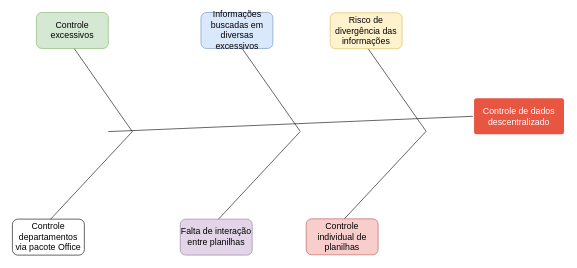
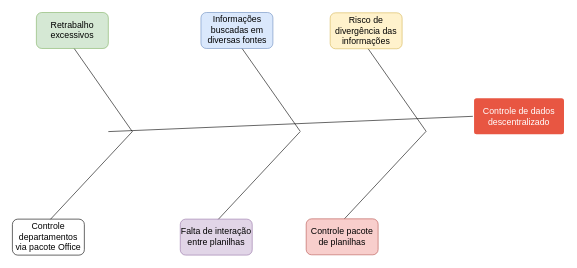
  <mxCell id="0" />
  <mxCell id="1" parent="0" />
  <mxCell id="2" value="&lt;span style=&quot;font-weight: normal&quot; id=&quot;docs-internal-guid-cc4ac476-7fff-1953-bd42-7ebf22c67d3a&quot;&gt;&lt;span style=&quot;font-size: 11pt; font-family: arial; background-color: transparent; vertical-align: baseline; white-space: pre-wrap;&quot;&gt;Controle de dados descentralizado&lt;/span&gt;&lt;/span&gt;" style="rounded=1;whiteSpace=wrap;html=1;shadow=0;labelBackgroundColor=none;strokeColor=none;strokeWidth=3;fillColor=#e85642;fontFamily=Helvetica;fontSize=14;fontColor=#FFFFFF;align=center;spacing=5;fontStyle=1;arcSize=7;perimeterSpacing=2;" parent="1" vertex="1"><mxGeometry x="790" y="163.5" width="150" height="60" as="geometry" /></mxCell>
  <mxCell id="3" value="" style="endArrow=none;html=1;fontColor=#FFFFFF;entryX=0;entryY=0.5;entryDx=0;entryDy=0;" parent="1" target="2" edge="1"><mxGeometry width="50" height="50" relative="1" as="geometry"><mxPoint x="180" y="219" as="sourcePoint" /><mxPoint x="760" y="188.5" as="targetPoint" /></mxGeometry></mxCell>
  <mxCell id="4" value="" style="endArrow=none;html=1;fontColor=#FFFFFF;exitX=0.5;exitY=0;exitDx=0;exitDy=0;" parent="1" edge="1"><mxGeometry width="50" height="50" relative="1" as="geometry"><mxPoint x="80" y="369" as="sourcePoint" /><mxPoint x="220" y="219" as="targetPoint" /></mxGeometry></mxCell>
  <mxCell id="5" value="&lt;span id=&quot;docs-internal-guid-cc24f2dd-7fff-4fbd-4ff6-2c5537bb46c6&quot;&gt;&lt;span style=&quot;font-size: 11pt ; font-family: &amp;#34;arial&amp;#34; ; background-color: transparent ; vertical-align: baseline ; white-space: pre-wrap&quot;&gt;Controle departamentos via pacote Office&lt;br&gt;&lt;/span&gt;&lt;/span&gt;" style="rounded=1;whiteSpace=wrap;html=1;align=center;" parent="1" vertex="1"><mxGeometry x="20" y="365" width="120" height="60" as="geometry" /></mxCell>
  <mxCell id="6" value="" style="endArrow=none;html=1;fontColor=#FFFFFF;" parent="1" edge="1"><mxGeometry width="50" height="50" relative="1" as="geometry"><mxPoint x="120" y="76" as="sourcePoint" /><mxPoint x="220" y="219" as="targetPoint" /></mxGeometry></mxCell>
- <mxCell id="7" value="&lt;span id=&quot;docs-internal-guid-c84b7f23-7fff-ed1c-a72b-8480ec85cecf&quot;&gt;&lt;span style=&quot;font-size: 11pt ; font-family: &amp;#34;arial&amp;#34; ; background-color: transparent ; vertical-align: baseline ; white-space: pre-wrap&quot;&gt;Controle excessivos&lt;/span&gt;&lt;/span&gt;" style="rounded=1;whiteSpace=wrap;html=1;fillColor=#d5e8d4;strokeColor=#82b366;" parent="1" vertex="1"><mxGeometry x="60" y="20.357" width="120" height="60" as="geometry" /></mxCell>
+ <mxCell id="7" value="&lt;span id=&quot;docs-internal-guid-c84b7f23-7fff-ed1c-a72b-8480ec85cecf&quot;&gt;&lt;span style=&quot;font-size: 11pt ; font-family: &amp;#34;arial&amp;#34; ; background-color: transparent ; vertical-align: baseline ; white-space: pre-wrap&quot;&gt;Retrabalho excessivos&lt;/span&gt;&lt;/span&gt;" style="rounded=1;whiteSpace=wrap;html=1;fillColor=#d5e8d4;strokeColor=#82b366;" parent="1" vertex="1"><mxGeometry x="60" y="20.357" width="120" height="60" as="geometry" /></mxCell>
  <mxCell id="8" value="" style="endArrow=none;html=1;fontColor=#FFFFFF;" parent="1" edge="1"><mxGeometry width="50" height="50" relative="1" as="geometry"><mxPoint x="400" y="76" as="sourcePoint" /><mxPoint x="500" y="218.5" as="targetPoint" /></mxGeometry></mxCell>
- <mxCell id="9" value="&lt;span id=&quot;docs-internal-guid-c84b7f23-7fff-ed1c-a72b-8480ec85cecf&quot;&gt;&lt;span style=&quot;font-size: 11pt ; font-family: &amp;#34;arial&amp;#34; ; background-color: transparent ; vertical-align: baseline ; white-space: pre-wrap&quot;&gt;Informações buscadas em diversas excessivos&lt;/span&gt;&lt;/span&gt;" style="rounded=1;whiteSpace=wrap;html=1;fillColor=#dae8fc;strokeColor=#6c8ebf;" parent="1" vertex="1"><mxGeometry x="334.5" y="20.357" width="120" height="60" as="geometry" /></mxCell>
+ <mxCell id="9" value="&lt;span id=&quot;docs-internal-guid-c84b7f23-7fff-ed1c-a72b-8480ec85cecf&quot;&gt;&lt;span style=&quot;font-size: 11pt ; font-family: &amp;#34;arial&amp;#34; ; background-color: transparent ; vertical-align: baseline ; white-space: pre-wrap&quot;&gt;Informações buscadas em diversas fontes&lt;/span&gt;&lt;/span&gt;" style="rounded=1;whiteSpace=wrap;html=1;fillColor=#dae8fc;strokeColor=#6c8ebf;" parent="1" vertex="1"><mxGeometry x="334.5" y="20.357" width="120" height="60" as="geometry" /></mxCell>
  <mxCell id="10" value="" style="endArrow=none;html=1;fontColor=#FFFFFF;exitX=0.5;exitY=0;exitDx=0;exitDy=0;" parent="1" edge="1"><mxGeometry width="50" height="50" relative="1" as="geometry"><mxPoint x="360" y="369" as="sourcePoint" /><mxPoint x="500" y="219" as="targetPoint" /></mxGeometry></mxCell>
  <mxCell id="11" value="&lt;font face=&quot;arial&quot;&gt;&lt;span style=&quot;font-size: 14.667px ; white-space: pre-wrap&quot;&gt;Falta de interação entre planilhas&lt;/span&gt;&lt;/font&gt;" style="rounded=1;whiteSpace=wrap;html=1;align=center;fillColor=#e1d5e7;strokeColor=#9673a6;" parent="1" vertex="1"><mxGeometry x="300" y="365" width="120" height="60" as="geometry" /></mxCell>
  <mxCell id="12" value="" style="endArrow=none;html=1;fontColor=#FFFFFF;" parent="1" edge="1"><mxGeometry width="50" height="50" relative="1" as="geometry"><mxPoint x="610" y="76" as="sourcePoint" /><mxPoint x="710" y="218.5" as="targetPoint" /></mxGeometry></mxCell>
  <mxCell id="13" value="&lt;font face=&quot;arial&quot;&gt;&lt;span style=&quot;font-size: 14.667px ; white-space: pre-wrap&quot;&gt;Risco de divergência das informações&lt;/span&gt;&lt;/font&gt;" style="rounded=1;whiteSpace=wrap;html=1;fillColor=#fff2cc;strokeColor=#d6b656;" parent="1" vertex="1"><mxGeometry x="550" y="20.857" width="120" height="60" as="geometry" /></mxCell>
  <mxCell id="14" value="" style="endArrow=none;html=1;fontColor=#FFFFFF;exitX=0.5;exitY=0;exitDx=0;exitDy=0;" parent="1" edge="1"><mxGeometry width="50" height="50" relative="1" as="geometry"><mxPoint x="570" y="368.5" as="sourcePoint" /><mxPoint x="710" y="218.5" as="targetPoint" /></mxGeometry></mxCell>
- <mxCell id="15" value="&lt;span style=&quot;font-family: &amp;#34;arial&amp;#34; ; font-size: 14.667px ; white-space: pre-wrap&quot;&gt;Controle individual de planilhas&lt;/span&gt;" style="rounded=1;whiteSpace=wrap;html=1;align=center;fillColor=#f8cecc;strokeColor=#b85450;" parent="1" vertex="1"><mxGeometry x="510" y="364.5" width="120" height="60" as="geometry" /></mxCell>
+ <mxCell id="15" value="&lt;span style=&quot;font-family: &amp;#34;arial&amp;#34; ; font-size: 14.667px ; white-space: pre-wrap&quot;&gt;Controle pacote de planilhas&lt;/span&gt;" style="rounded=1;whiteSpace=wrap;html=1;align=center;fillColor=#f8cecc;strokeColor=#b85450;" parent="1" vertex="1"><mxGeometry x="510" y="364.5" width="120" height="60" as="geometry" /></mxCell>
